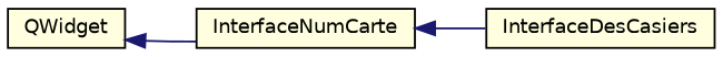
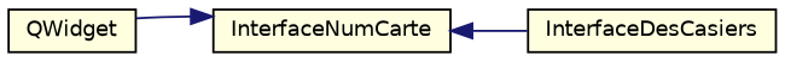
  digraph {
    rankdir=LR
    node [color=black fillcolor=lightyellow fontname=Helvetica fontsize=10 shape=record style=filled]
    edge [color=midnightblue dir=back fontname=Helvetica fontsize=10 labelfontname=Helvetica labelfontsize=10 style=solid]
    n1 [height=0.2 label=QWidget width=0.4]
    n2 [height=0.2 label=InterfaceNumCarte width=0.4]
    n3 [height=0.2 label=InterfaceDesCasiers width=0.4]
-   n1 -> n2
+   n2 -> n1
    n2 -> n3
  }
